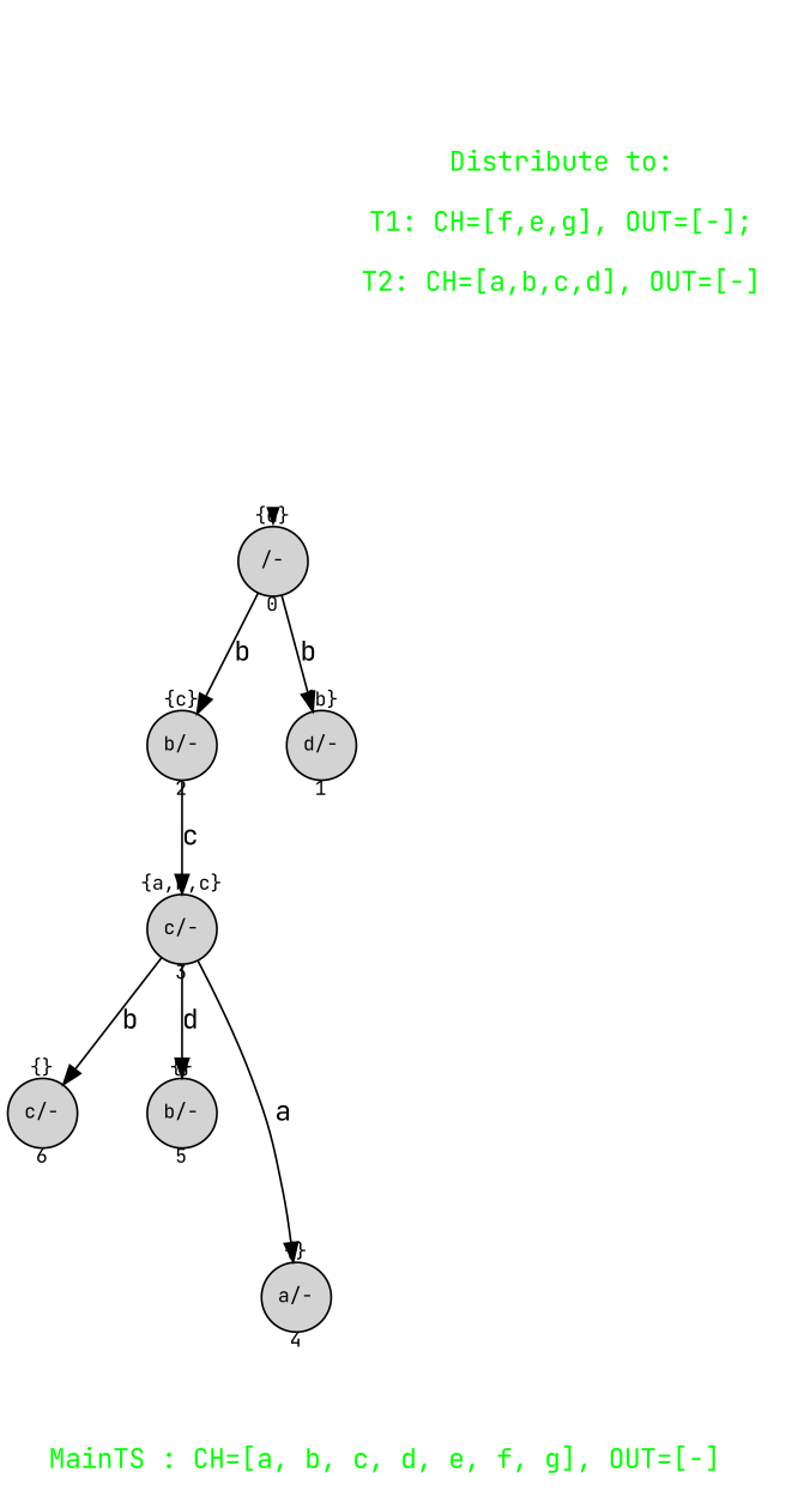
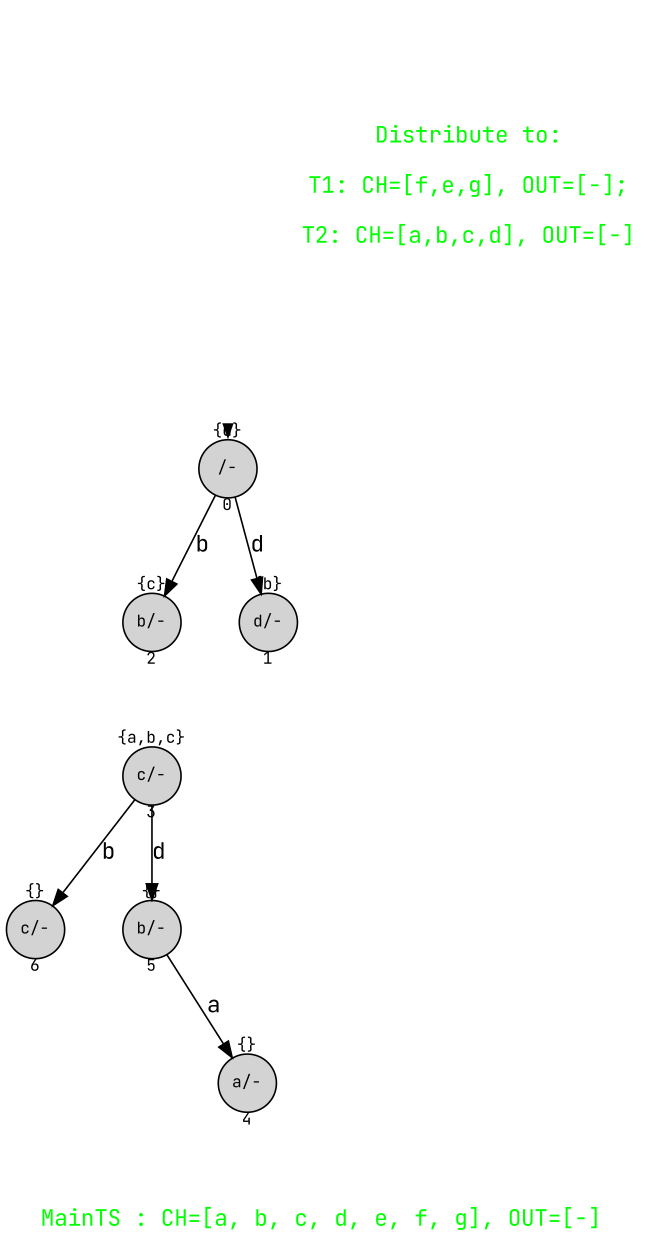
  digraph {
    fontcolor=green
    fontname="JetBrains Mono"
    fontsize=14
    label="\nMainTS : CH=[a, b, c, d, e, f, g], OUT=[-] "
    nodesep=0.5
    rankdir=TB
    ranksep=0.6
    node [fixedsize=true fontname="JetBrains Mono" fontsize=10 shape=circle style=filled]
    edge [fontname="JetBrains Mono"]
    init [shape=point style=invis]
    n2 [label="{d}\n\n/-\n\n0"]
    n3 [label="{c}\n\nb/-\n\n2"]
    n4 [label="{b}\n\nd/-\n\n1"]
    n5 [fixedsize=false fontcolor=green fontsize=14 label="Distribute to:\n\nT1: CH=[f,e,g], OUT=[-];\n\nT2: CH=[a,b,c,d], OUT=[-]" peripheries=0 shape=square style=""]
    n6 [label="{}\n\nc/-\n\n6"]
    n7 [label="{a,b,c}\n\nc/-\n\n3"]
    n8 [label="{}\n\nb/-\n\n5"]
    n9 [label="{}\n\na/-\n\n4"]
    init -> n2 [penwidth=0]
    n2 -> n3 [label=b]
-   n2 -> n4 [label=b]
-   n3 -> n7 [label=c]
+   n2 -> n4 [label=d]
    n7 -> n6 [label=b]
    n7 -> n8 [label=d]
-   n7 -> n9 [label=a]
+   n8 -> n9 [label=a]
  }
